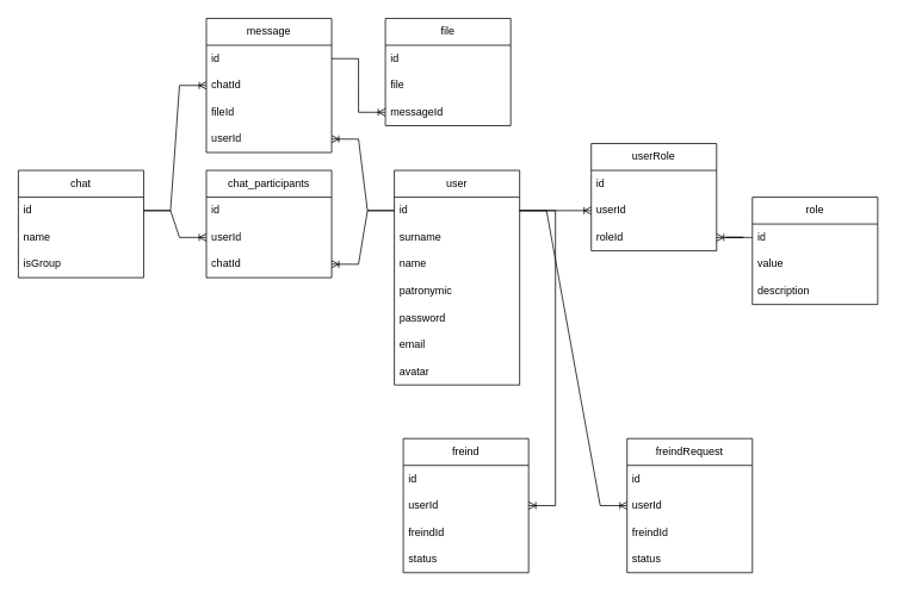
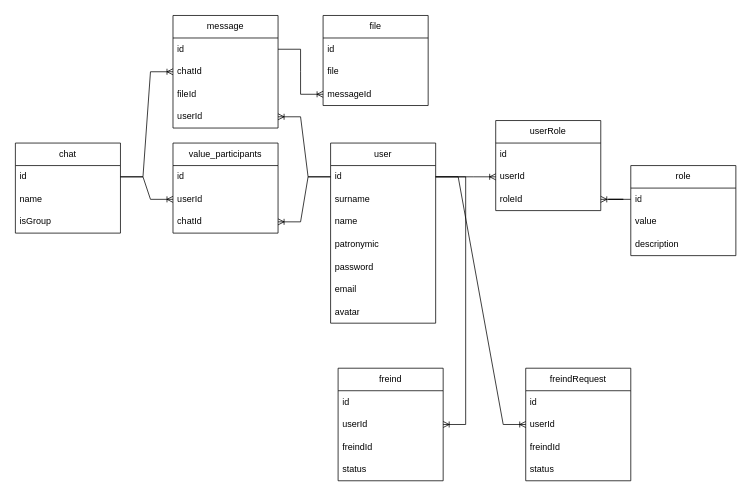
  <mxCell id="0" />
  <mxCell id="1" parent="0" />
  <mxCell id="2" value="user" style="swimlane;fontStyle=0;childLayout=stackLayout;horizontal=1;startSize=30;horizontalStack=0;resizeParent=1;resizeParentMax=0;resizeLast=0;collapsible=1;marginBottom=0;whiteSpace=wrap;html=1;" parent="1" vertex="1"><mxGeometry x="440" y="190" width="140" height="240" as="geometry" /></mxCell>
  <mxCell id="3" value="id" style="text;strokeColor=none;fillColor=none;align=left;verticalAlign=middle;spacingLeft=4;spacingRight=4;overflow=hidden;points=[[0,0.5],[1,0.5]];portConstraint=eastwest;rotatable=0;whiteSpace=wrap;html=1;" parent="2" vertex="1"><mxGeometry y="30" width="140" height="30" as="geometry" /></mxCell>
  <mxCell id="4" value="surname" style="text;strokeColor=none;fillColor=none;align=left;verticalAlign=middle;spacingLeft=4;spacingRight=4;overflow=hidden;points=[[0,0.5],[1,0.5]];portConstraint=eastwest;rotatable=0;whiteSpace=wrap;html=1;" parent="2" vertex="1"><mxGeometry y="60" width="140" height="30" as="geometry" /></mxCell>
  <mxCell id="5" value="name" style="text;strokeColor=none;fillColor=none;align=left;verticalAlign=middle;spacingLeft=4;spacingRight=4;overflow=hidden;points=[[0,0.5],[1,0.5]];portConstraint=eastwest;rotatable=0;whiteSpace=wrap;html=1;" parent="2" vertex="1"><mxGeometry y="90" width="140" height="30" as="geometry" /></mxCell>
  <mxCell id="6" value="patronymic" style="text;strokeColor=none;fillColor=none;align=left;verticalAlign=middle;spacingLeft=4;spacingRight=4;overflow=hidden;points=[[0,0.5],[1,0.5]];portConstraint=eastwest;rotatable=0;whiteSpace=wrap;html=1;" parent="2" vertex="1"><mxGeometry y="120" width="140" height="30" as="geometry" /></mxCell>
  <mxCell id="7" value="password" style="text;strokeColor=none;fillColor=none;align=left;verticalAlign=middle;spacingLeft=4;spacingRight=4;overflow=hidden;points=[[0,0.5],[1,0.5]];portConstraint=eastwest;rotatable=0;whiteSpace=wrap;html=1;" parent="2" vertex="1"><mxGeometry y="150" width="140" height="30" as="geometry" /></mxCell>
  <mxCell id="8" value="email" style="text;strokeColor=none;fillColor=none;align=left;verticalAlign=middle;spacingLeft=4;spacingRight=4;overflow=hidden;points=[[0,0.5],[1,0.5]];portConstraint=eastwest;rotatable=0;whiteSpace=wrap;html=1;" parent="2" vertex="1"><mxGeometry y="180" width="140" height="30" as="geometry" /></mxCell>
  <mxCell id="9" value="avatar" style="text;strokeColor=none;fillColor=none;align=left;verticalAlign=middle;spacingLeft=4;spacingRight=4;overflow=hidden;points=[[0,0.5],[1,0.5]];portConstraint=eastwest;rotatable=0;whiteSpace=wrap;html=1;" parent="2" vertex="1"><mxGeometry y="210" width="140" height="30" as="geometry" /></mxCell>
  <mxCell id="10" value="role" style="swimlane;fontStyle=0;childLayout=stackLayout;horizontal=1;startSize=30;horizontalStack=0;resizeParent=1;resizeParentMax=0;resizeLast=0;collapsible=1;marginBottom=0;whiteSpace=wrap;html=1;" parent="1" vertex="1"><mxGeometry x="840" y="220" width="140" height="120" as="geometry" /></mxCell>
  <mxCell id="11" value="id" style="text;strokeColor=none;fillColor=none;align=left;verticalAlign=middle;spacingLeft=4;spacingRight=4;overflow=hidden;points=[[0,0.5],[1,0.5]];portConstraint=eastwest;rotatable=0;whiteSpace=wrap;html=1;" parent="10" vertex="1"><mxGeometry y="30" width="140" height="30" as="geometry" /></mxCell>
  <mxCell id="12" value="value" style="text;strokeColor=none;fillColor=none;align=left;verticalAlign=middle;spacingLeft=4;spacingRight=4;overflow=hidden;points=[[0,0.5],[1,0.5]];portConstraint=eastwest;rotatable=0;whiteSpace=wrap;html=1;" parent="10" vertex="1"><mxGeometry y="60" width="140" height="30" as="geometry" /></mxCell>
  <mxCell id="13" value="description" style="text;strokeColor=none;fillColor=none;align=left;verticalAlign=middle;spacingLeft=4;spacingRight=4;overflow=hidden;points=[[0,0.5],[1,0.5]];portConstraint=eastwest;rotatable=0;whiteSpace=wrap;html=1;" parent="10" vertex="1"><mxGeometry y="90" width="140" height="30" as="geometry" /></mxCell>
  <mxCell id="14" value="userRole" style="swimlane;fontStyle=0;childLayout=stackLayout;horizontal=1;startSize=30;horizontalStack=0;resizeParent=1;resizeParentMax=0;resizeLast=0;collapsible=1;marginBottom=0;whiteSpace=wrap;html=1;" parent="1" vertex="1"><mxGeometry x="660" y="160" width="140" height="120" as="geometry" /></mxCell>
  <mxCell id="15" value="id" style="text;strokeColor=none;fillColor=none;align=left;verticalAlign=middle;spacingLeft=4;spacingRight=4;overflow=hidden;points=[[0,0.5],[1,0.5]];portConstraint=eastwest;rotatable=0;whiteSpace=wrap;html=1;" parent="14" vertex="1"><mxGeometry y="30" width="140" height="30" as="geometry" /></mxCell>
  <mxCell id="16" value="userId" style="text;strokeColor=none;fillColor=none;align=left;verticalAlign=middle;spacingLeft=4;spacingRight=4;overflow=hidden;points=[[0,0.5],[1,0.5]];portConstraint=eastwest;rotatable=0;whiteSpace=wrap;html=1;" parent="14" vertex="1"><mxGeometry y="60" width="140" height="30" as="geometry" /></mxCell>
  <mxCell id="17" value="roleId" style="text;strokeColor=none;fillColor=none;align=left;verticalAlign=middle;spacingLeft=4;spacingRight=4;overflow=hidden;points=[[0,0.5],[1,0.5]];portConstraint=eastwest;rotatable=0;whiteSpace=wrap;html=1;" parent="14" vertex="1"><mxGeometry y="90" width="140" height="30" as="geometry" /></mxCell>
  <mxCell id="18" value="" style="edgeStyle=entityRelationEdgeStyle;fontSize=12;html=1;endArrow=ERoneToMany;rounded=0;" parent="1" source="3" target="16" edge="1"><mxGeometry width="100" height="100" relative="1" as="geometry"><mxPoint x="570" y="370" as="sourcePoint" /><mxPoint x="670" y="270" as="targetPoint" /></mxGeometry></mxCell>
  <mxCell id="19" value="" style="edgeStyle=entityRelationEdgeStyle;fontSize=12;html=1;endArrow=ERoneToMany;rounded=0;" parent="1" source="11" target="17" edge="1"><mxGeometry width="100" height="100" relative="1" as="geometry"><mxPoint x="830" y="460" as="sourcePoint" /><mxPoint x="930" y="360" as="targetPoint" /></mxGeometry></mxCell>
  <mxCell id="20" value="chat" style="swimlane;fontStyle=0;childLayout=stackLayout;horizontal=1;startSize=30;horizontalStack=0;resizeParent=1;resizeParentMax=0;resizeLast=0;collapsible=1;marginBottom=0;whiteSpace=wrap;html=1;" parent="1" vertex="1"><mxGeometry x="20" y="190" width="140" height="120" as="geometry" /></mxCell>
  <mxCell id="21" value="id" style="text;strokeColor=none;fillColor=none;align=left;verticalAlign=middle;spacingLeft=4;spacingRight=4;overflow=hidden;points=[[0,0.5],[1,0.5]];portConstraint=eastwest;rotatable=0;whiteSpace=wrap;html=1;" parent="20" vertex="1"><mxGeometry y="30" width="140" height="30" as="geometry" /></mxCell>
  <mxCell id="22" value="name" style="text;strokeColor=none;fillColor=none;align=left;verticalAlign=middle;spacingLeft=4;spacingRight=4;overflow=hidden;points=[[0,0.5],[1,0.5]];portConstraint=eastwest;rotatable=0;whiteSpace=wrap;html=1;" parent="20" vertex="1"><mxGeometry y="60" width="140" height="30" as="geometry" /></mxCell>
  <mxCell id="23" value="isGroup" style="text;strokeColor=none;fillColor=none;align=left;verticalAlign=middle;spacingLeft=4;spacingRight=4;overflow=hidden;points=[[0,0.5],[1,0.5]];portConstraint=eastwest;rotatable=0;whiteSpace=wrap;html=1;" parent="20" vertex="1"><mxGeometry y="90" width="140" height="30" as="geometry" /></mxCell>
- <mxCell id="24" value="chat_participants" style="swimlane;fontStyle=0;childLayout=stackLayout;horizontal=1;startSize=30;horizontalStack=0;resizeParent=1;resizeParentMax=0;resizeLast=0;collapsible=1;marginBottom=0;whiteSpace=wrap;html=1;" parent="1" vertex="1"><mxGeometry x="230" y="190" width="140" height="120" as="geometry" /></mxCell>
+ <mxCell id="24" value="value_participants" style="swimlane;fontStyle=0;childLayout=stackLayout;horizontal=1;startSize=30;horizontalStack=0;resizeParent=1;resizeParentMax=0;resizeLast=0;collapsible=1;marginBottom=0;whiteSpace=wrap;html=1;" parent="1" vertex="1"><mxGeometry x="230" y="190" width="140" height="120" as="geometry" /></mxCell>
  <mxCell id="25" value="id" style="text;strokeColor=none;fillColor=none;align=left;verticalAlign=middle;spacingLeft=4;spacingRight=4;overflow=hidden;points=[[0,0.5],[1,0.5]];portConstraint=eastwest;rotatable=0;whiteSpace=wrap;html=1;" parent="24" vertex="1"><mxGeometry y="30" width="140" height="30" as="geometry" /></mxCell>
  <mxCell id="26" value="userId" style="text;strokeColor=none;fillColor=none;align=left;verticalAlign=middle;spacingLeft=4;spacingRight=4;overflow=hidden;points=[[0,0.5],[1,0.5]];portConstraint=eastwest;rotatable=0;whiteSpace=wrap;html=1;" parent="24" vertex="1"><mxGeometry y="60" width="140" height="30" as="geometry" /></mxCell>
  <mxCell id="27" value="chatId" style="text;strokeColor=none;fillColor=none;align=left;verticalAlign=middle;spacingLeft=4;spacingRight=4;overflow=hidden;points=[[0,0.5],[1,0.5]];portConstraint=eastwest;rotatable=0;whiteSpace=wrap;html=1;" parent="24" vertex="1"><mxGeometry y="90" width="140" height="30" as="geometry" /></mxCell>
  <mxCell id="28" value="" style="edgeStyle=entityRelationEdgeStyle;fontSize=12;html=1;endArrow=ERoneToMany;rounded=0;" parent="1" source="21" target="26" edge="1"><mxGeometry width="100" height="100" relative="1" as="geometry"><mxPoint x="100" y="460" as="sourcePoint" /><mxPoint x="200" y="360" as="targetPoint" /></mxGeometry></mxCell>
  <mxCell id="29" value="" style="edgeStyle=entityRelationEdgeStyle;fontSize=12;html=1;endArrow=ERoneToMany;rounded=0;" parent="1" source="3" target="27" edge="1"><mxGeometry width="100" height="100" relative="1" as="geometry"><mxPoint x="190" y="510" as="sourcePoint" /><mxPoint x="290" y="410" as="targetPoint" /></mxGeometry></mxCell>
  <mxCell id="30" value="message" style="swimlane;fontStyle=0;childLayout=stackLayout;horizontal=1;startSize=30;horizontalStack=0;resizeParent=1;resizeParentMax=0;resizeLast=0;collapsible=1;marginBottom=0;whiteSpace=wrap;html=1;" parent="1" vertex="1"><mxGeometry x="230" y="20" width="140" height="150" as="geometry" /></mxCell>
  <mxCell id="31" value="id" style="text;strokeColor=none;fillColor=none;align=left;verticalAlign=middle;spacingLeft=4;spacingRight=4;overflow=hidden;points=[[0,0.5],[1,0.5]];portConstraint=eastwest;rotatable=0;whiteSpace=wrap;html=1;" parent="30" vertex="1"><mxGeometry y="30" width="140" height="30" as="geometry" /></mxCell>
  <mxCell id="32" value="chatId" style="text;strokeColor=none;fillColor=none;align=left;verticalAlign=middle;spacingLeft=4;spacingRight=4;overflow=hidden;points=[[0,0.5],[1,0.5]];portConstraint=eastwest;rotatable=0;whiteSpace=wrap;html=1;" parent="30" vertex="1"><mxGeometry y="60" width="140" height="30" as="geometry" /></mxCell>
  <mxCell id="33" value="fileId" style="text;strokeColor=none;fillColor=none;align=left;verticalAlign=middle;spacingLeft=4;spacingRight=4;overflow=hidden;points=[[0,0.5],[1,0.5]];portConstraint=eastwest;rotatable=0;whiteSpace=wrap;html=1;" parent="30" vertex="1"><mxGeometry y="90" width="140" height="30" as="geometry" /></mxCell>
  <mxCell id="34" value="userId" style="text;strokeColor=none;fillColor=none;align=left;verticalAlign=middle;spacingLeft=4;spacingRight=4;overflow=hidden;points=[[0,0.5],[1,0.5]];portConstraint=eastwest;rotatable=0;whiteSpace=wrap;html=1;" parent="30" vertex="1"><mxGeometry y="120" width="140" height="30" as="geometry" /></mxCell>
  <mxCell id="35" value="" style="edgeStyle=entityRelationEdgeStyle;fontSize=12;html=1;endArrow=ERoneToMany;rounded=0;" parent="1" source="21" target="32" edge="1"><mxGeometry width="100" height="100" relative="1" as="geometry"><mxPoint x="-120" y="280" as="sourcePoint" /><mxPoint x="-20" y="180" as="targetPoint" /></mxGeometry></mxCell>
  <mxCell id="36" value="" style="edgeStyle=entityRelationEdgeStyle;fontSize=12;html=1;endArrow=ERoneToMany;rounded=0;" parent="1" source="3" target="34" edge="1"><mxGeometry width="100" height="100" relative="1" as="geometry"><mxPoint x="590" y="65" as="sourcePoint" /><mxPoint x="480" y="-100" as="targetPoint" /></mxGeometry></mxCell>
  <mxCell id="37" value="file" style="swimlane;fontStyle=0;childLayout=stackLayout;horizontal=1;startSize=30;horizontalStack=0;resizeParent=1;resizeParentMax=0;resizeLast=0;collapsible=1;marginBottom=0;whiteSpace=wrap;html=1;" parent="1" vertex="1"><mxGeometry x="430" y="20" width="140" height="120" as="geometry" /></mxCell>
  <mxCell id="38" value="id" style="text;strokeColor=none;fillColor=none;align=left;verticalAlign=middle;spacingLeft=4;spacingRight=4;overflow=hidden;points=[[0,0.5],[1,0.5]];portConstraint=eastwest;rotatable=0;whiteSpace=wrap;html=1;" parent="37" vertex="1"><mxGeometry y="30" width="140" height="30" as="geometry" /></mxCell>
  <mxCell id="39" value="file" style="text;strokeColor=none;fillColor=none;align=left;verticalAlign=middle;spacingLeft=4;spacingRight=4;overflow=hidden;points=[[0,0.5],[1,0.5]];portConstraint=eastwest;rotatable=0;whiteSpace=wrap;html=1;" parent="37" vertex="1"><mxGeometry y="60" width="140" height="30" as="geometry" /></mxCell>
  <mxCell id="40" value="messageId" style="text;strokeColor=none;fillColor=none;align=left;verticalAlign=middle;spacingLeft=4;spacingRight=4;overflow=hidden;points=[[0,0.5],[1,0.5]];portConstraint=eastwest;rotatable=0;whiteSpace=wrap;html=1;" parent="37" vertex="1"><mxGeometry y="90" width="140" height="30" as="geometry" /></mxCell>
  <mxCell id="41" value="" style="edgeStyle=entityRelationEdgeStyle;fontSize=12;html=1;endArrow=ERoneToMany;rounded=0;" parent="1" source="31" target="40" edge="1"><mxGeometry width="100" height="100" relative="1" as="geometry"><mxPoint x="380" y="110" as="sourcePoint" /><mxPoint x="480" y="10" as="targetPoint" /></mxGeometry></mxCell>
  <mxCell id="42" value="freind" style="swimlane;fontStyle=0;childLayout=stackLayout;horizontal=1;startSize=30;horizontalStack=0;resizeParent=1;resizeParentMax=0;resizeLast=0;collapsible=1;marginBottom=0;whiteSpace=wrap;html=1;" parent="1" vertex="1"><mxGeometry x="450" y="490" width="140" height="150" as="geometry" /></mxCell>
  <mxCell id="43" value="id" style="text;strokeColor=none;fillColor=none;align=left;verticalAlign=middle;spacingLeft=4;spacingRight=4;overflow=hidden;points=[[0,0.5],[1,0.5]];portConstraint=eastwest;rotatable=0;whiteSpace=wrap;html=1;" parent="42" vertex="1"><mxGeometry y="30" width="140" height="30" as="geometry" /></mxCell>
  <mxCell id="44" value="userId" style="text;strokeColor=none;fillColor=none;align=left;verticalAlign=middle;spacingLeft=4;spacingRight=4;overflow=hidden;points=[[0,0.5],[1,0.5]];portConstraint=eastwest;rotatable=0;whiteSpace=wrap;html=1;" parent="42" vertex="1"><mxGeometry y="60" width="140" height="30" as="geometry" /></mxCell>
  <mxCell id="45" value="freindId" style="text;strokeColor=none;fillColor=none;align=left;verticalAlign=middle;spacingLeft=4;spacingRight=4;overflow=hidden;points=[[0,0.5],[1,0.5]];portConstraint=eastwest;rotatable=0;whiteSpace=wrap;html=1;" parent="42" vertex="1"><mxGeometry y="90" width="140" height="30" as="geometry" /></mxCell>
  <mxCell id="46" value="status" style="text;strokeColor=none;fillColor=none;align=left;verticalAlign=middle;spacingLeft=4;spacingRight=4;overflow=hidden;points=[[0,0.5],[1,0.5]];portConstraint=eastwest;rotatable=0;whiteSpace=wrap;html=1;" vertex="1" parent="42"><mxGeometry y="120" width="140" height="30" as="geometry" /></mxCell>
  <mxCell id="47" value="freindRequest" style="swimlane;fontStyle=0;childLayout=stackLayout;horizontal=1;startSize=30;horizontalStack=0;resizeParent=1;resizeParentMax=0;resizeLast=0;collapsible=1;marginBottom=0;whiteSpace=wrap;html=1;" parent="1" vertex="1"><mxGeometry x="700" y="490" width="140" height="150" as="geometry" /></mxCell>
  <mxCell id="48" value="id" style="text;strokeColor=none;fillColor=none;align=left;verticalAlign=middle;spacingLeft=4;spacingRight=4;overflow=hidden;points=[[0,0.5],[1,0.5]];portConstraint=eastwest;rotatable=0;whiteSpace=wrap;html=1;" parent="47" vertex="1"><mxGeometry y="30" width="140" height="30" as="geometry" /></mxCell>
  <mxCell id="49" value="userId" style="text;strokeColor=none;fillColor=none;align=left;verticalAlign=middle;spacingLeft=4;spacingRight=4;overflow=hidden;points=[[0,0.5],[1,0.5]];portConstraint=eastwest;rotatable=0;whiteSpace=wrap;html=1;" parent="47" vertex="1"><mxGeometry y="60" width="140" height="30" as="geometry" /></mxCell>
  <mxCell id="50" value="freindId" style="text;strokeColor=none;fillColor=none;align=left;verticalAlign=middle;spacingLeft=4;spacingRight=4;overflow=hidden;points=[[0,0.5],[1,0.5]];portConstraint=eastwest;rotatable=0;whiteSpace=wrap;html=1;" parent="47" vertex="1"><mxGeometry y="90" width="140" height="30" as="geometry" /></mxCell>
  <mxCell id="51" value="status" style="text;strokeColor=none;fillColor=none;align=left;verticalAlign=middle;spacingLeft=4;spacingRight=4;overflow=hidden;points=[[0,0.5],[1,0.5]];portConstraint=eastwest;rotatable=0;whiteSpace=wrap;html=1;" parent="47" vertex="1"><mxGeometry y="120" width="140" height="30" as="geometry" /></mxCell>
  <mxCell id="52" value="" style="edgeStyle=entityRelationEdgeStyle;fontSize=12;html=1;endArrow=ERoneToMany;rounded=0;" parent="1" source="3" target="44" edge="1"><mxGeometry width="100" height="100" relative="1" as="geometry"><mxPoint x="200" y="590" as="sourcePoint" /><mxPoint x="300" y="490" as="targetPoint" /></mxGeometry></mxCell>
  <mxCell id="53" value="" style="edgeStyle=entityRelationEdgeStyle;fontSize=12;html=1;endArrow=ERoneToMany;rounded=0;entryX=0;entryY=0.5;entryDx=0;entryDy=0;" parent="1" source="3" target="49" edge="1"><mxGeometry width="100" height="100" relative="1" as="geometry"><mxPoint x="650" y="490" as="sourcePoint" /><mxPoint x="750" y="390" as="targetPoint" /></mxGeometry></mxCell>
